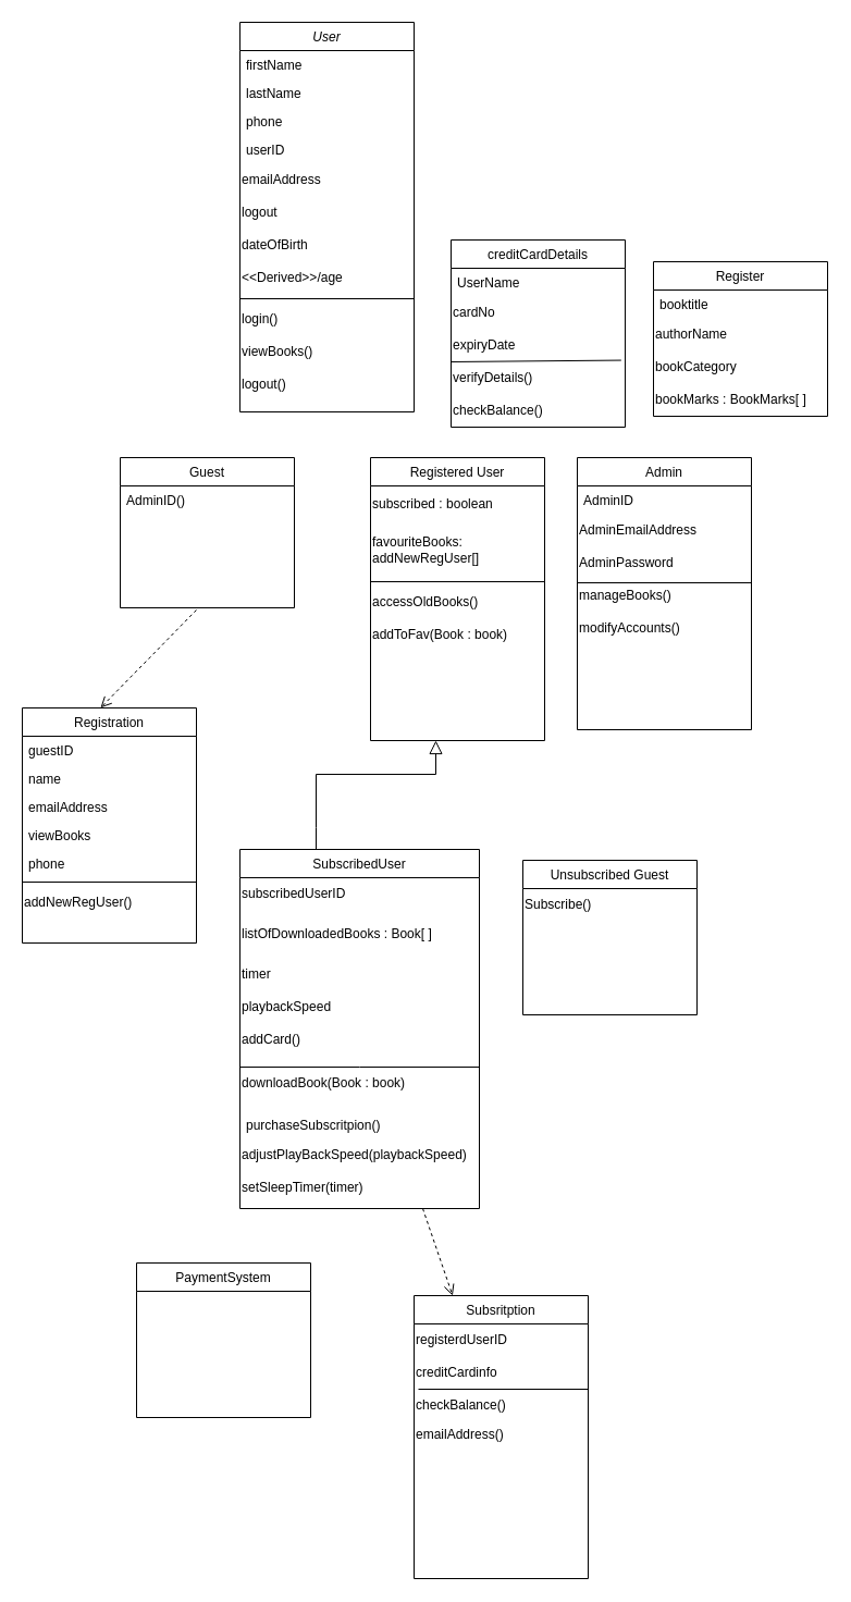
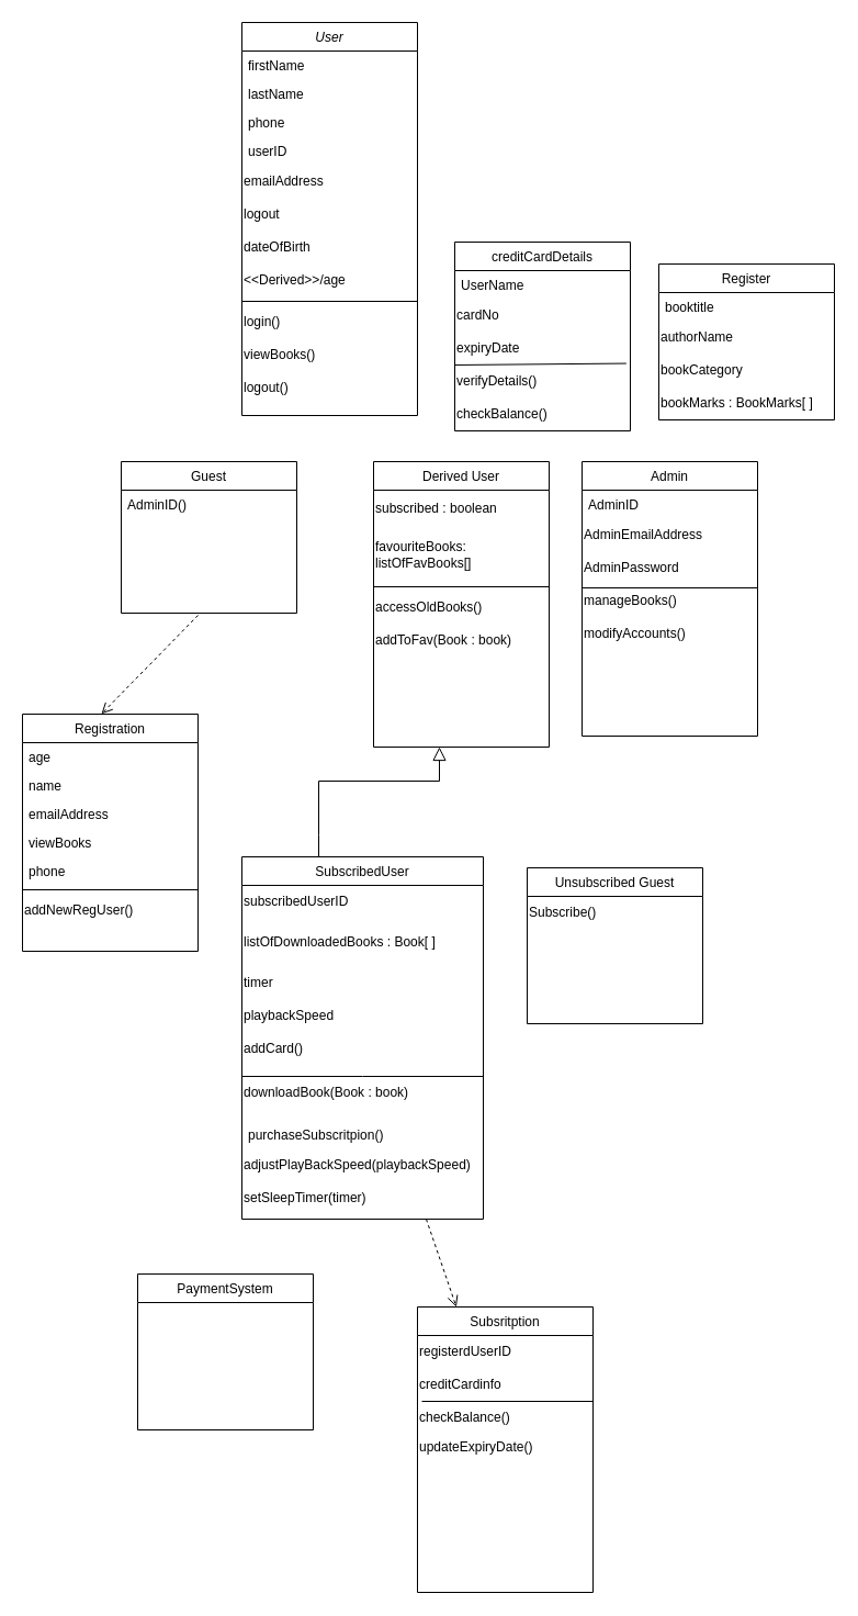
  <mxCell id="0" />
  <mxCell id="1" parent="0" />
  <mxCell id="2" value="User" style="swimlane;fontStyle=2;align=center;verticalAlign=top;childLayout=stackLayout;horizontal=1;startSize=26;horizontalStack=0;resizeParent=1;resizeLast=0;collapsible=1;marginBottom=0;rounded=0;shadow=0;strokeWidth=1;" parent="1" vertex="1"><mxGeometry x="220" y="20" width="160" height="358" as="geometry"><mxRectangle x="230" y="140" width="160" height="26" as="alternateBounds" /></mxGeometry></mxCell>
  <mxCell id="3" value="firstName" style="text;align=left;verticalAlign=top;spacingLeft=4;spacingRight=4;overflow=hidden;rotatable=0;points=[[0,0.5],[1,0.5]];portConstraint=eastwest;" parent="2" vertex="1"><mxGeometry y="26" width="160" height="26" as="geometry" /></mxCell>
  <mxCell id="4" value="lastName" style="text;align=left;verticalAlign=top;spacingLeft=4;spacingRight=4;overflow=hidden;rotatable=0;points=[[0,0.5],[1,0.5]];portConstraint=eastwest;rounded=0;shadow=0;html=0;" parent="2" vertex="1"><mxGeometry y="52" width="160" height="26" as="geometry" /></mxCell>
  <mxCell id="5" value="phone" style="text;align=left;verticalAlign=top;spacingLeft=4;spacingRight=4;overflow=hidden;rotatable=0;points=[[0,0.5],[1,0.5]];portConstraint=eastwest;rounded=0;shadow=0;html=0;" parent="2" vertex="1"><mxGeometry y="78" width="160" height="26" as="geometry" /></mxCell>
  <mxCell id="6" value="userID" style="text;align=left;verticalAlign=top;spacingLeft=4;spacingRight=4;overflow=hidden;rotatable=0;points=[[0,0.5],[1,0.5]];portConstraint=eastwest;" parent="2" vertex="1"><mxGeometry y="104" width="160" height="26" as="geometry" /></mxCell>
  <mxCell id="7" value="emailAddress" style="text;html=1;strokeColor=none;fillColor=none;align=left;verticalAlign=middle;whiteSpace=wrap;rounded=0;" parent="2" vertex="1"><mxGeometry y="130" width="160" height="30" as="geometry" /></mxCell>
  <mxCell id="8" value="logout" style="text;html=1;strokeColor=none;fillColor=none;align=left;verticalAlign=middle;whiteSpace=wrap;rounded=0;" parent="2" vertex="1"><mxGeometry y="160" width="160" height="30" as="geometry" /></mxCell>
  <mxCell id="9" value="dateOfBirth" style="text;html=1;strokeColor=none;fillColor=none;align=left;verticalAlign=middle;whiteSpace=wrap;rounded=0;" parent="2" vertex="1"><mxGeometry y="190" width="160" height="30" as="geometry" /></mxCell>
  <mxCell id="10" value="&amp;lt;&amp;lt;Derived&amp;gt;&amp;gt;/age" style="text;html=1;strokeColor=none;fillColor=none;align=left;verticalAlign=middle;whiteSpace=wrap;rounded=0;" parent="2" vertex="1"><mxGeometry y="220" width="160" height="30" as="geometry" /></mxCell>
  <mxCell id="11" value="" style="line;html=1;strokeWidth=1;align=left;verticalAlign=middle;spacingTop=-1;spacingLeft=3;spacingRight=3;rotatable=0;labelPosition=right;points=[];portConstraint=eastwest;" parent="2" vertex="1"><mxGeometry y="250" width="160" height="8" as="geometry" /></mxCell>
  <mxCell id="12" value="login()" style="text;html=1;strokeColor=none;fillColor=none;align=left;verticalAlign=middle;whiteSpace=wrap;rounded=0;" parent="2" vertex="1"><mxGeometry y="258" width="160" height="30" as="geometry" /></mxCell>
  <mxCell id="13" value="viewBooks()" style="text;html=1;strokeColor=none;fillColor=none;align=left;verticalAlign=middle;whiteSpace=wrap;rounded=0;" vertex="1" parent="2"><mxGeometry y="288" width="160" height="30" as="geometry" /></mxCell>
  <mxCell id="14" value="logout()" style="text;html=1;strokeColor=none;fillColor=none;align=left;verticalAlign=middle;whiteSpace=wrap;rounded=0;" parent="2" vertex="1"><mxGeometry y="318" width="160" height="30" as="geometry" /></mxCell>
  <mxCell id="15" value="Guest" style="swimlane;fontStyle=0;align=center;verticalAlign=top;childLayout=stackLayout;horizontal=1;startSize=26;horizontalStack=0;resizeParent=1;resizeLast=0;collapsible=1;marginBottom=0;rounded=0;shadow=0;strokeWidth=1;" parent="1" vertex="1"><mxGeometry x="110" y="420" width="160" height="138" as="geometry"><mxRectangle x="130" y="380" width="160" height="26" as="alternateBounds" /></mxGeometry></mxCell>
  <mxCell id="16" value="AdminID()" style="text;align=left;verticalAlign=top;spacingLeft=4;spacingRight=4;overflow=hidden;rotatable=0;points=[[0,0.5],[1,0.5]];portConstraint=eastwest;" parent="15" vertex="1"><mxGeometry y="26" width="160" height="26" as="geometry" /></mxCell>
- <mxCell id="17" value="Registered User" style="swimlane;fontStyle=0;align=center;verticalAlign=top;childLayout=stackLayout;horizontal=1;startSize=26;horizontalStack=0;resizeParent=1;resizeLast=0;collapsible=1;marginBottom=0;rounded=0;shadow=0;strokeWidth=1;" parent="1" vertex="1"><mxGeometry x="340" y="420" width="160" height="260" as="geometry"><mxRectangle x="340" y="380" width="170" height="26" as="alternateBounds" /></mxGeometry></mxCell>
+ <mxCell id="17" value="Derived User" style="swimlane;fontStyle=0;align=center;verticalAlign=top;childLayout=stackLayout;horizontal=1;startSize=26;horizontalStack=0;resizeParent=1;resizeLast=0;collapsible=1;marginBottom=0;rounded=0;shadow=0;strokeWidth=1;" parent="1" vertex="1"><mxGeometry x="340" y="420" width="160" height="260" as="geometry"><mxRectangle x="340" y="380" width="170" height="26" as="alternateBounds" /></mxGeometry></mxCell>
  <mxCell id="18" value="subscribed : boolean" style="text;html=1;strokeColor=none;fillColor=none;align=left;verticalAlign=middle;whiteSpace=wrap;rounded=0;" parent="17" vertex="1"><mxGeometry y="26" width="160" height="34" as="geometry" /></mxCell>
- <mxCell id="19" value="favouriteBooks: addNewRegUser[]" style="text;html=1;strokeColor=none;fillColor=none;align=left;verticalAlign=middle;whiteSpace=wrap;rounded=0;" parent="17" vertex="1"><mxGeometry y="60" width="160" height="50" as="geometry" /></mxCell>
+ <mxCell id="19" value="favouriteBooks: listOfFavBooks[]" style="text;html=1;strokeColor=none;fillColor=none;align=left;verticalAlign=middle;whiteSpace=wrap;rounded=0;" parent="17" vertex="1"><mxGeometry y="60" width="160" height="50" as="geometry" /></mxCell>
  <mxCell id="20" value="" style="line;html=1;strokeWidth=1;align=left;verticalAlign=middle;spacingTop=-1;spacingLeft=3;spacingRight=3;rotatable=0;labelPosition=right;points=[];portConstraint=eastwest;" parent="17" vertex="1"><mxGeometry y="110" width="160" height="8" as="geometry" /></mxCell>
  <mxCell id="21" value="accessOldBooks()" style="text;html=1;strokeColor=none;fillColor=none;align=left;verticalAlign=middle;whiteSpace=wrap;rounded=0;" parent="17" vertex="1"><mxGeometry y="118" width="160" height="30" as="geometry" /></mxCell>
  <mxCell id="22" value="addToFav(Book : book)" style="text;html=1;strokeColor=none;fillColor=none;align=left;verticalAlign=middle;whiteSpace=wrap;rounded=0;" parent="17" vertex="1"><mxGeometry y="148" width="160" height="30" as="geometry" /></mxCell>
  <mxCell id="23" value="Admin" style="swimlane;fontStyle=0;align=center;verticalAlign=top;childLayout=stackLayout;horizontal=1;startSize=26;horizontalStack=0;resizeParent=1;resizeLast=0;collapsible=1;marginBottom=0;rounded=0;shadow=0;strokeWidth=1;" parent="1" vertex="1"><mxGeometry x="530" y="420" width="160" height="250" as="geometry"><mxRectangle x="130" y="380" width="160" height="26" as="alternateBounds" /></mxGeometry></mxCell>
  <mxCell id="24" value="AdminID" style="text;align=left;verticalAlign=top;spacingLeft=4;spacingRight=4;overflow=hidden;rotatable=0;points=[[0,0.5],[1,0.5]];portConstraint=eastwest;" parent="23" vertex="1"><mxGeometry y="26" width="160" height="26" as="geometry" /></mxCell>
  <mxCell id="25" value="AdminEmailAddress" style="text;html=1;strokeColor=none;fillColor=none;align=left;verticalAlign=middle;whiteSpace=wrap;rounded=0;" parent="23" vertex="1"><mxGeometry y="52" width="160" height="30" as="geometry" /></mxCell>
  <mxCell id="26" value="" style="endArrow=none;html=1;rounded=0;" edge="1" parent="23"><mxGeometry width="50" height="50" relative="1" as="geometry"><mxPoint y="115" as="sourcePoint" /><mxPoint x="160" y="115" as="targetPoint" /></mxGeometry></mxCell>
  <mxCell id="27" value="AdminPassword" style="text;html=1;strokeColor=none;fillColor=none;align=left;verticalAlign=middle;whiteSpace=wrap;rounded=0;" parent="23" vertex="1"><mxGeometry y="82" width="160" height="30" as="geometry" /></mxCell>
  <mxCell id="28" value="manageBooks()" style="text;html=1;strokeColor=none;fillColor=none;align=left;verticalAlign=middle;whiteSpace=wrap;rounded=0;" vertex="1" parent="23"><mxGeometry y="112" width="160" height="30" as="geometry" /></mxCell>
  <mxCell id="29" value="modifyAccounts()" style="text;html=1;strokeColor=none;fillColor=none;align=left;verticalAlign=middle;whiteSpace=wrap;rounded=0;" vertex="1" parent="23"><mxGeometry y="142" width="160" height="30" as="geometry" /></mxCell>
  <mxCell id="30" value="Unsubscribed Guest" style="swimlane;fontStyle=0;align=center;verticalAlign=top;childLayout=stackLayout;horizontal=1;startSize=26;horizontalStack=0;resizeParent=1;resizeLast=0;collapsible=1;marginBottom=0;rounded=0;shadow=0;strokeWidth=1;" parent="1" vertex="1"><mxGeometry x="480" y="790" width="160" height="142" as="geometry"><mxRectangle x="130" y="380" width="160" height="26" as="alternateBounds" /></mxGeometry></mxCell>
  <mxCell id="31" value="Subscribe()" style="text;html=1;strokeColor=none;fillColor=none;align=left;verticalAlign=middle;whiteSpace=wrap;rounded=0;" vertex="1" parent="30"><mxGeometry y="26" width="160" height="30" as="geometry" /></mxCell>
  <mxCell id="32" value="SubscribedUser" style="swimlane;fontStyle=0;align=center;verticalAlign=top;childLayout=stackLayout;horizontal=1;startSize=26;horizontalStack=0;resizeParent=1;resizeLast=0;collapsible=1;marginBottom=0;rounded=0;shadow=0;strokeWidth=1;" parent="1" vertex="1"><mxGeometry x="220" y="780" width="220" height="330" as="geometry"><mxRectangle x="130" y="380" width="160" height="26" as="alternateBounds" /></mxGeometry></mxCell>
  <mxCell id="33" value="subscribedUserID" style="text;html=1;strokeColor=none;fillColor=none;align=left;verticalAlign=middle;whiteSpace=wrap;rounded=0;" parent="32" vertex="1"><mxGeometry y="26" width="220" height="30" as="geometry" /></mxCell>
  <mxCell id="34" value="listOfDownloadedBooks : Book[ ]" style="text;html=1;strokeColor=none;fillColor=none;align=left;verticalAlign=middle;whiteSpace=wrap;rounded=0;" vertex="1" parent="32"><mxGeometry y="56" width="220" height="44" as="geometry" /></mxCell>
  <mxCell id="35" value="timer" style="text;html=1;strokeColor=none;fillColor=none;align=left;verticalAlign=middle;whiteSpace=wrap;rounded=0;" vertex="1" parent="32"><mxGeometry y="100" width="220" height="30" as="geometry" /></mxCell>
  <mxCell id="36" value="playbackSpeed" style="text;html=1;strokeColor=none;fillColor=none;align=left;verticalAlign=middle;whiteSpace=wrap;rounded=0;" vertex="1" parent="32"><mxGeometry y="130" width="220" height="30" as="geometry" /></mxCell>
  <mxCell id="37" value="addCard()" style="text;html=1;strokeColor=none;fillColor=none;align=left;verticalAlign=middle;whiteSpace=wrap;rounded=0;" vertex="1" parent="32"><mxGeometry y="160" width="220" height="30" as="geometry" /></mxCell>
  <mxCell id="38" value="" style="endArrow=none;html=1;rounded=0;" edge="1" parent="32"><mxGeometry width="50" height="50" relative="1" as="geometry"><mxPoint y="200" as="sourcePoint" /><mxPoint x="220" y="200" as="targetPoint" /><Array as="points"><mxPoint x="110" y="200" /></Array></mxGeometry></mxCell>
  <mxCell id="39" value="downloadBook(Book : book)" style="text;html=1;strokeColor=none;fillColor=none;align=left;verticalAlign=middle;whiteSpace=wrap;rounded=0;" vertex="1" parent="32"><mxGeometry y="190" width="220" height="50" as="geometry" /></mxCell>
  <mxCell id="40" value="purchaseSubscritpion()" style="text;align=left;verticalAlign=top;spacingLeft=4;spacingRight=4;overflow=hidden;rotatable=0;points=[[0,0.5],[1,0.5]];portConstraint=eastwest;" parent="32" vertex="1"><mxGeometry y="240" width="220" height="26" as="geometry" /></mxCell>
  <mxCell id="41" value="adjustPlayBackSpeed(playbackSpeed)" style="text;html=1;strokeColor=none;fillColor=none;align=left;verticalAlign=middle;whiteSpace=wrap;rounded=0;" vertex="1" parent="32"><mxGeometry y="266" width="220" height="30" as="geometry" /></mxCell>
  <mxCell id="42" value="setSleepTimer(timer)" style="text;html=1;strokeColor=none;fillColor=none;align=left;verticalAlign=middle;whiteSpace=wrap;rounded=0;" vertex="1" parent="32"><mxGeometry y="296" width="220" height="30" as="geometry" /></mxCell>
  <mxCell id="43" value="" style="endArrow=block;endSize=10;endFill=0;shadow=0;strokeWidth=1;rounded=0;edgeStyle=elbowEdgeStyle;elbow=vertical;" parent="1" edge="1"><mxGeometry width="160" relative="1" as="geometry"><mxPoint x="290" y="742" as="sourcePoint" /><mxPoint x="400" y="680" as="targetPoint" /></mxGeometry></mxCell>
  <mxCell id="44" value="Registration" style="swimlane;fontStyle=0;align=center;verticalAlign=top;childLayout=stackLayout;horizontal=1;startSize=26;horizontalStack=0;resizeParent=1;resizeLast=0;collapsible=1;marginBottom=0;rounded=0;shadow=0;strokeWidth=1;" parent="1" vertex="1"><mxGeometry x="20" y="650" width="160" height="216" as="geometry"><mxRectangle x="550" y="140" width="160" height="26" as="alternateBounds" /></mxGeometry></mxCell>
- <mxCell id="45" value="guestID" style="text;align=left;verticalAlign=top;spacingLeft=4;spacingRight=4;overflow=hidden;rotatable=0;points=[[0,0.5],[1,0.5]];portConstraint=eastwest;" parent="44" vertex="1"><mxGeometry y="26" width="160" height="26" as="geometry" /></mxCell>
+ <mxCell id="45" value="age" style="text;align=left;verticalAlign=top;spacingLeft=4;spacingRight=4;overflow=hidden;rotatable=0;points=[[0,0.5],[1,0.5]];portConstraint=eastwest;" parent="44" vertex="1"><mxGeometry y="26" width="160" height="26" as="geometry" /></mxCell>
  <mxCell id="46" value="name" style="text;align=left;verticalAlign=top;spacingLeft=4;spacingRight=4;overflow=hidden;rotatable=0;points=[[0,0.5],[1,0.5]];portConstraint=eastwest;rounded=0;shadow=0;html=0;" parent="44" vertex="1"><mxGeometry y="52" width="160" height="26" as="geometry" /></mxCell>
  <mxCell id="47" value="emailAddress" style="text;align=left;verticalAlign=top;spacingLeft=4;spacingRight=4;overflow=hidden;rotatable=0;points=[[0,0.5],[1,0.5]];portConstraint=eastwest;rounded=0;shadow=0;html=0;" parent="44" vertex="1"><mxGeometry y="78" width="160" height="26" as="geometry" /></mxCell>
  <mxCell id="48" value="viewBooks" style="text;align=left;verticalAlign=top;spacingLeft=4;spacingRight=4;overflow=hidden;rotatable=0;points=[[0,0.5],[1,0.5]];portConstraint=eastwest;rounded=0;shadow=0;html=0;" parent="44" vertex="1"><mxGeometry y="104" width="160" height="26" as="geometry" /></mxCell>
  <mxCell id="49" value="phone" style="text;align=left;verticalAlign=top;spacingLeft=4;spacingRight=4;overflow=hidden;rotatable=0;points=[[0,0.5],[1,0.5]];portConstraint=eastwest;rounded=0;shadow=0;html=0;" parent="44" vertex="1"><mxGeometry y="130" width="160" height="26" as="geometry" /></mxCell>
  <mxCell id="50" value="" style="line;html=1;strokeWidth=1;align=left;verticalAlign=middle;spacingTop=-1;spacingLeft=3;spacingRight=3;rotatable=0;labelPosition=right;points=[];portConstraint=eastwest;" parent="44" vertex="1"><mxGeometry y="156" width="160" height="8" as="geometry" /></mxCell>
  <mxCell id="51" value="addNewRegUser()" style="text;html=1;strokeColor=none;fillColor=none;align=left;verticalAlign=middle;whiteSpace=wrap;rounded=0;" parent="44" vertex="1"><mxGeometry y="164" width="160" height="30" as="geometry" /></mxCell>
  <mxCell id="52" value="" style="html=1;verticalAlign=bottom;endArrow=open;dashed=1;endSize=8;rounded=0;entryX=0.45;entryY=-0.001;entryDx=0;entryDy=0;entryPerimeter=0;" parent="1" target="44" edge="1"><mxGeometry relative="1" as="geometry"><mxPoint x="180" y="560" as="sourcePoint" /><mxPoint x="140" y="580" as="targetPoint" /></mxGeometry></mxCell>
  <mxCell id="53" value="PaymentSystem" style="swimlane;fontStyle=0;align=center;verticalAlign=top;childLayout=stackLayout;horizontal=1;startSize=26;horizontalStack=0;resizeParent=1;resizeLast=0;collapsible=1;marginBottom=0;rounded=0;shadow=0;strokeWidth=1;" parent="1" vertex="1"><mxGeometry x="125" y="1160" width="160" height="142" as="geometry"><mxRectangle x="130" y="380" width="160" height="26" as="alternateBounds" /></mxGeometry></mxCell>
  <mxCell id="54" value="Subsritption" style="swimlane;fontStyle=0;align=center;verticalAlign=top;childLayout=stackLayout;horizontal=1;startSize=26;horizontalStack=0;resizeParent=1;resizeLast=0;collapsible=1;marginBottom=0;rounded=0;shadow=0;strokeWidth=1;" vertex="1" parent="1"><mxGeometry x="380" y="1190" width="160" height="260" as="geometry"><mxRectangle x="130" y="380" width="160" height="26" as="alternateBounds" /></mxGeometry></mxCell>
  <mxCell id="55" value="registerdUserID" style="text;html=1;strokeColor=none;fillColor=none;align=left;verticalAlign=middle;whiteSpace=wrap;rounded=0;" vertex="1" parent="54"><mxGeometry y="26" width="160" height="30" as="geometry" /></mxCell>
  <mxCell id="56" value="creditCardinfo" style="text;html=1;strokeColor=none;fillColor=none;align=left;verticalAlign=middle;whiteSpace=wrap;rounded=0;" vertex="1" parent="54"><mxGeometry y="56" width="160" height="30" as="geometry" /></mxCell>
  <mxCell id="57" value="" style="endArrow=none;html=1;rounded=0;entryX=1;entryY=0;entryDx=0;entryDy=0;" edge="1" parent="54" target="58"><mxGeometry width="50" height="50" relative="1" as="geometry"><mxPoint x="4" y="86" as="sourcePoint" /><mxPoint x="54" y="36" as="targetPoint" /></mxGeometry></mxCell>
  <mxCell id="58" value="checkBalance()" style="text;html=1;strokeColor=none;fillColor=none;align=left;verticalAlign=middle;whiteSpace=wrap;rounded=0;" vertex="1" parent="54"><mxGeometry y="86" width="160" height="30" as="geometry" /></mxCell>
- <mxCell id="59" value="emailAddress()" style="text;html=1;strokeColor=none;fillColor=none;align=left;verticalAlign=middle;whiteSpace=wrap;rounded=0;" vertex="1" parent="54"><mxGeometry y="116" width="160" height="24" as="geometry" /></mxCell>
+ <mxCell id="59" value="updateExpiryDate()" style="text;html=1;strokeColor=none;fillColor=none;align=left;verticalAlign=middle;whiteSpace=wrap;rounded=0;" vertex="1" parent="54"><mxGeometry y="116" width="160" height="24" as="geometry" /></mxCell>
  <mxCell id="60" value="" style="html=1;verticalAlign=bottom;endArrow=open;dashed=1;endSize=8;rounded=0;" edge="1" parent="1" target="54"><mxGeometry relative="1" as="geometry"><mxPoint x="388" y="1110" as="sourcePoint" /><mxPoint x="300" y="1199.784" as="targetPoint" /></mxGeometry></mxCell>
  <mxCell id="61" value="" style="endArrow=none;html=1;rounded=0;" parent="1" edge="1"><mxGeometry width="50" height="50" relative="1" as="geometry"><mxPoint x="290" y="780" as="sourcePoint" /><mxPoint x="290" y="720" as="targetPoint" /><Array as="points"><mxPoint x="290" y="760" /></Array></mxGeometry></mxCell>
  <mxCell id="62" value="Register" style="swimlane;fontStyle=0;align=center;verticalAlign=top;childLayout=stackLayout;horizontal=1;startSize=26;horizontalStack=0;resizeParent=1;resizeLast=0;collapsible=1;marginBottom=0;rounded=0;shadow=0;strokeWidth=1;" vertex="1" parent="1"><mxGeometry x="600" y="240" width="160" height="142" as="geometry"><mxRectangle x="130" y="380" width="160" height="26" as="alternateBounds" /></mxGeometry></mxCell>
  <mxCell id="63" value="booktitle" style="text;align=left;verticalAlign=top;spacingLeft=4;spacingRight=4;overflow=hidden;rotatable=0;points=[[0,0.5],[1,0.5]];portConstraint=eastwest;" vertex="1" parent="62"><mxGeometry y="26" width="160" height="26" as="geometry" /></mxCell>
  <mxCell id="64" value="authorName" style="text;html=1;strokeColor=none;fillColor=none;align=left;verticalAlign=middle;whiteSpace=wrap;rounded=0;" vertex="1" parent="62"><mxGeometry y="52" width="160" height="30" as="geometry" /></mxCell>
  <mxCell id="65" value="bookCategory" style="text;html=1;strokeColor=none;fillColor=none;align=left;verticalAlign=middle;whiteSpace=wrap;rounded=0;" vertex="1" parent="62"><mxGeometry y="82" width="160" height="30" as="geometry" /></mxCell>
  <mxCell id="66" value="bookMarks : BookMarks[ ]" style="text;html=1;strokeColor=none;fillColor=none;align=left;verticalAlign=middle;whiteSpace=wrap;rounded=0;" vertex="1" parent="62"><mxGeometry y="112" width="160" height="30" as="geometry" /></mxCell>
  <mxCell id="67" value="creditCardDetails" style="swimlane;fontStyle=0;align=center;verticalAlign=top;childLayout=stackLayout;horizontal=1;startSize=26;horizontalStack=0;resizeParent=1;resizeLast=0;collapsible=1;marginBottom=0;rounded=0;shadow=0;strokeWidth=1;" vertex="1" parent="1"><mxGeometry x="414" y="220" width="160" height="172" as="geometry"><mxRectangle x="130" y="380" width="160" height="26" as="alternateBounds" /></mxGeometry></mxCell>
  <mxCell id="68" value="UserName" style="text;align=left;verticalAlign=top;spacingLeft=4;spacingRight=4;overflow=hidden;rotatable=0;points=[[0,0.5],[1,0.5]];portConstraint=eastwest;" vertex="1" parent="67"><mxGeometry y="26" width="160" height="26" as="geometry" /></mxCell>
  <mxCell id="69" value="cardNo" style="text;html=1;strokeColor=none;fillColor=none;align=left;verticalAlign=middle;whiteSpace=wrap;rounded=0;" vertex="1" parent="67"><mxGeometry y="52" width="160" height="30" as="geometry" /></mxCell>
  <mxCell id="70" value="expiryDate" style="text;html=1;strokeColor=none;fillColor=none;align=left;verticalAlign=middle;whiteSpace=wrap;rounded=0;" vertex="1" parent="67"><mxGeometry y="82" width="160" height="30" as="geometry" /></mxCell>
  <mxCell id="71" value="" style="endArrow=none;html=1;rounded=0;entryX=0.977;entryY=-0.048;entryDx=0;entryDy=0;entryPerimeter=0;" parent="67" edge="1" target="72"><mxGeometry width="50" height="50" relative="1" as="geometry"><mxPoint y="112" as="sourcePoint" /><mxPoint x="180" y="112" as="targetPoint" /><Array as="points" /></mxGeometry></mxCell>
  <mxCell id="72" value="verifyDetails()" style="text;html=1;strokeColor=none;fillColor=none;align=left;verticalAlign=middle;whiteSpace=wrap;rounded=0;" vertex="1" parent="67"><mxGeometry y="112" width="160" height="30" as="geometry" /></mxCell>
  <mxCell id="73" value="checkBalance()" style="text;html=1;strokeColor=none;fillColor=none;align=left;verticalAlign=middle;whiteSpace=wrap;rounded=0;" vertex="1" parent="67"><mxGeometry y="142" width="160" height="30" as="geometry" /></mxCell>
